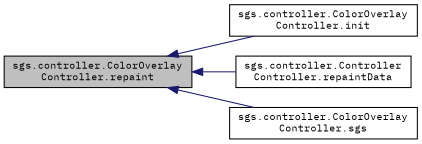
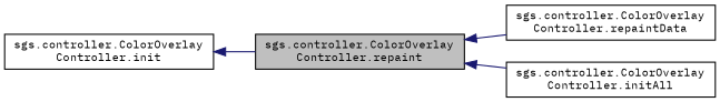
  digraph {
    fontname="IBM Plex Mono"
    rankdir=LR
    node [color=black fillcolor=white fontname="IBM Plex Mono" fontsize=10 shape=record style=filled]
    edge [color=midnightblue dir=back fontname="IBM Plex Mono" fontsize=10 labelfontname=Helvetica labelfontsize=10 style=solid]
    n1 [fillcolor=grey75 fontcolor=black height=0.2 label="sgs.controller.ColorOverlay\lController.repaint" width=0.4]
    n2 [height=0.2 label="sgs.controller.ColorOverlay\lController.init" width=0.4]
-   n3 [height=0.2 label="sgs.controller.Controller\lController.repaintData" width=0.4]
-   n4 [height=0.2 label="sgs.controller.ColorOverlay\lController.sgs" width=0.4]
-   n1 -> n2
+   n3 [height=0.2 label="sgs.controller.ColorOverlay\lController.repaintData" width=0.4]
+   n4 [height=0.2 label="sgs.controller.ColorOverlay\lController.initAll" width=0.4]
+   n2 -> n1
    n1 -> n3
    n1 -> n4
  }
